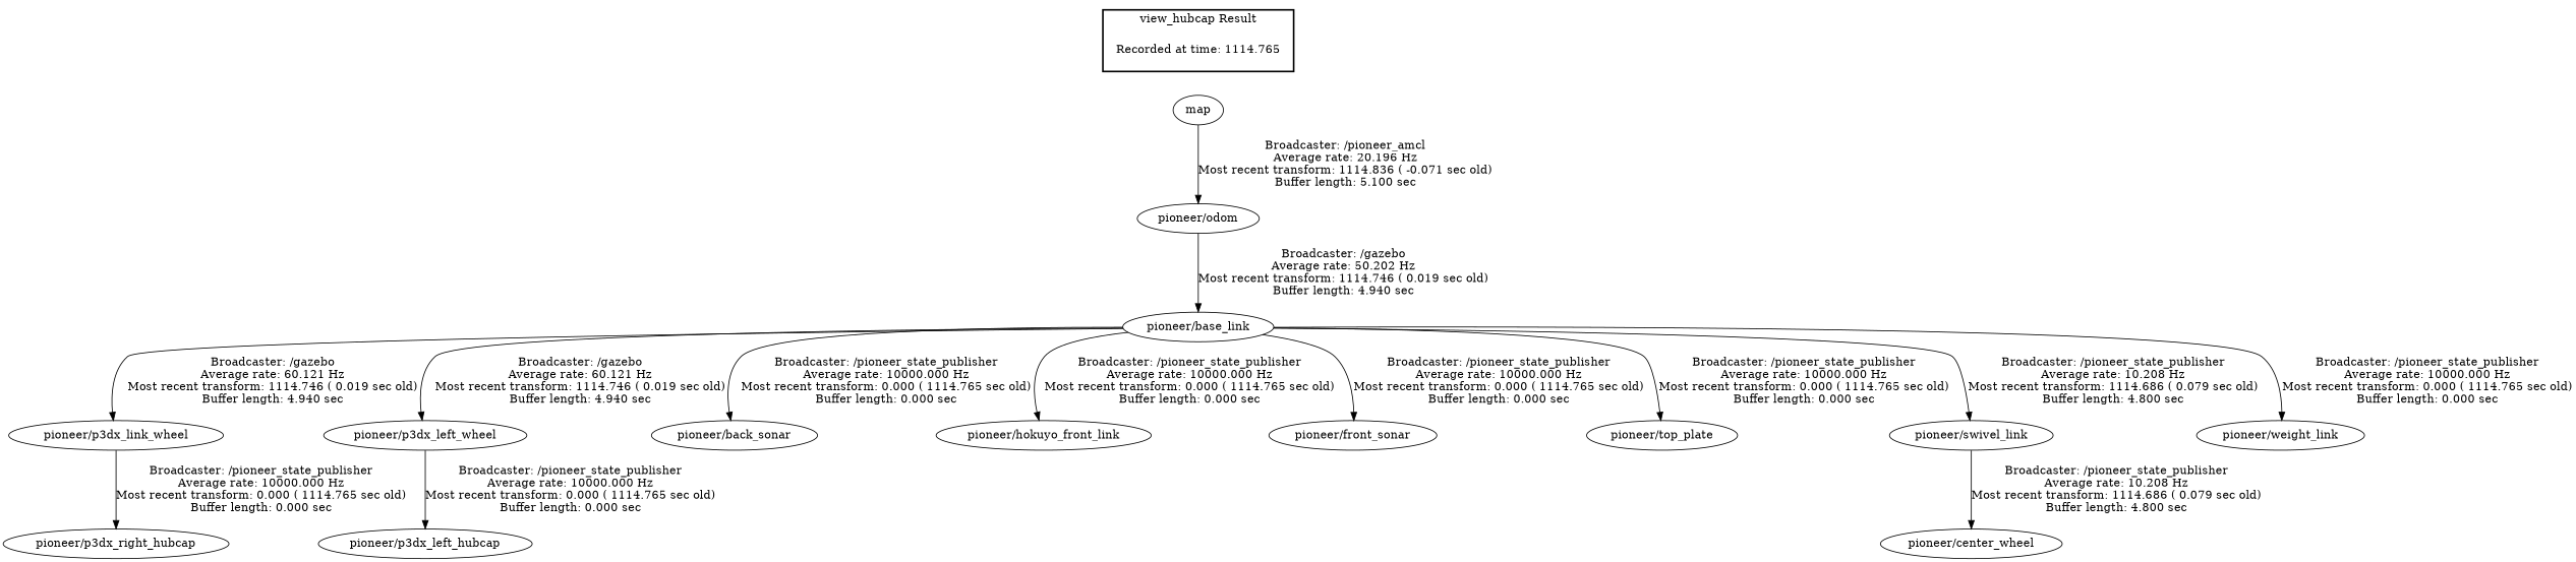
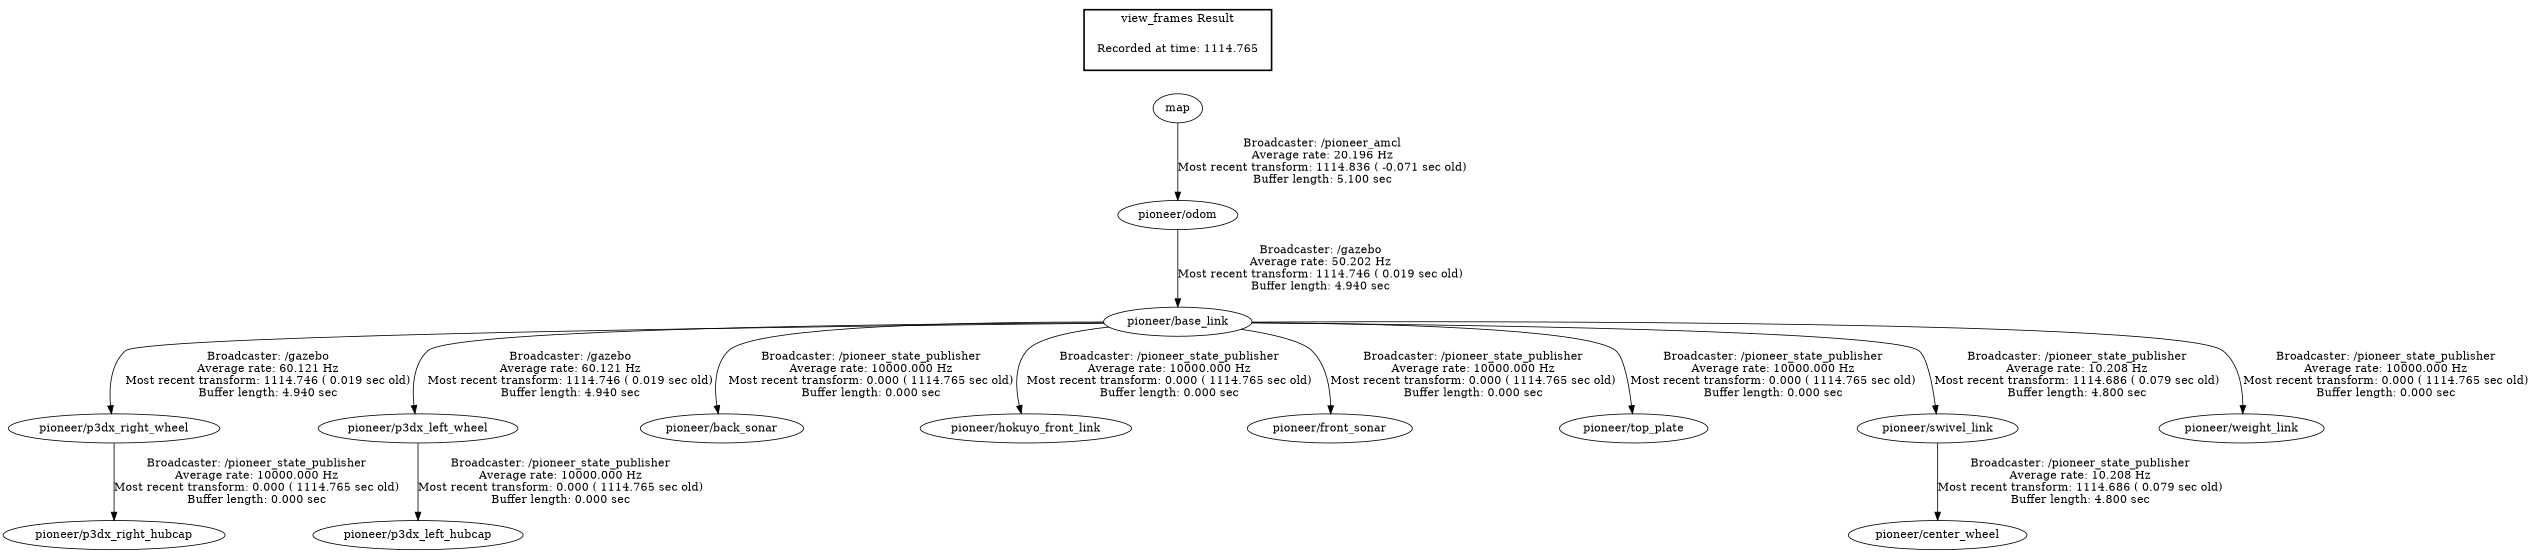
  digraph {
    "Recorded at time: 1114.765" [shape=plaintext]
    map
    "pioneer/odom"
    "pioneer/base_link"
-   "pioneer/p3dx_right_wheel" [label="pioneer/p3dx_link_wheel"]
+   "pioneer/p3dx_right_wheel"
    "pioneer/p3dx_left_wheel"
    "pioneer/back_sonar"
    "pioneer/hokuyo_front_link"
    "pioneer/front_sonar"
    "pioneer/top_plate"
    "pioneer/swivel_link"
    "pioneer/weight_link"
    "pioneer/p3dx_right_hubcap"
    "pioneer/p3dx_left_hubcap"
    "pioneer/center_wheel"
    subgraph cluster_1 {
      color=black
-     label="view_hubcap Result"
+     label="view_frames Result"
      style=bold
      "Recorded at time: 1114.765"
    }
    "Recorded at time: 1114.765" -> map [style=invis]
    map -> "pioneer/odom" [label="Broadcaster: /pioneer_amcl\nAverage rate: 20.196 Hz\nMost recent transform: 1114.836 ( -0.071 sec old)\nBuffer length: 5.100 sec\n"]
    "pioneer/odom" -> "pioneer/base_link" [label="Broadcaster: /gazebo\nAverage rate: 50.202 Hz\nMost recent transform: 1114.746 ( 0.019 sec old)\nBuffer length: 4.940 sec\n"]
    "pioneer/base_link" -> "pioneer/p3dx_right_wheel" [label="Broadcaster: /gazebo\nAverage rate: 60.121 Hz\nMost recent transform: 1114.746 ( 0.019 sec old)\nBuffer length: 4.940 sec\n"]
    "pioneer/base_link" -> "pioneer/p3dx_left_wheel" [label="Broadcaster: /gazebo\nAverage rate: 60.121 Hz\nMost recent transform: 1114.746 ( 0.019 sec old)\nBuffer length: 4.940 sec\n"]
    "pioneer/base_link" -> "pioneer/back_sonar" [label="Broadcaster: /pioneer_state_publisher\nAverage rate: 10000.000 Hz\nMost recent transform: 0.000 ( 1114.765 sec old)\nBuffer length: 0.000 sec\n"]
    "pioneer/base_link" -> "pioneer/hokuyo_front_link" [label="Broadcaster: /pioneer_state_publisher\nAverage rate: 10000.000 Hz\nMost recent transform: 0.000 ( 1114.765 sec old)\nBuffer length: 0.000 sec\n"]
    "pioneer/base_link" -> "pioneer/front_sonar" [label="Broadcaster: /pioneer_state_publisher\nAverage rate: 10000.000 Hz\nMost recent transform: 0.000 ( 1114.765 sec old)\nBuffer length: 0.000 sec\n"]
    "pioneer/base_link" -> "pioneer/top_plate" [label="Broadcaster: /pioneer_state_publisher\nAverage rate: 10000.000 Hz\nMost recent transform: 0.000 ( 1114.765 sec old)\nBuffer length: 0.000 sec\n"]
    "pioneer/base_link" -> "pioneer/swivel_link" [label="Broadcaster: /pioneer_state_publisher\nAverage rate: 10.208 Hz\nMost recent transform: 1114.686 ( 0.079 sec old)\nBuffer length: 4.800 sec\n"]
    "pioneer/base_link" -> "pioneer/weight_link" [label="Broadcaster: /pioneer_state_publisher\nAverage rate: 10000.000 Hz\nMost recent transform: 0.000 ( 1114.765 sec old)\nBuffer length: 0.000 sec\n"]
    "pioneer/p3dx_right_wheel" -> "pioneer/p3dx_right_hubcap" [label="Broadcaster: /pioneer_state_publisher\nAverage rate: 10000.000 Hz\nMost recent transform: 0.000 ( 1114.765 sec old)\nBuffer length: 0.000 sec\n"]
    "pioneer/p3dx_left_wheel" -> "pioneer/p3dx_left_hubcap" [label="Broadcaster: /pioneer_state_publisher\nAverage rate: 10000.000 Hz\nMost recent transform: 0.000 ( 1114.765 sec old)\nBuffer length: 0.000 sec\n"]
    "pioneer/swivel_link" -> "pioneer/center_wheel" [label="Broadcaster: /pioneer_state_publisher\nAverage rate: 10.208 Hz\nMost recent transform: 1114.686 ( 0.079 sec old)\nBuffer length: 4.800 sec\n"]
  }
